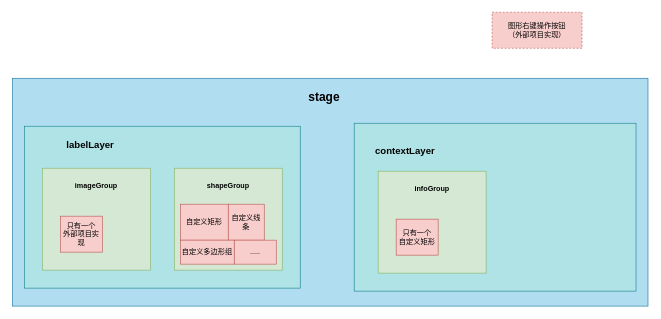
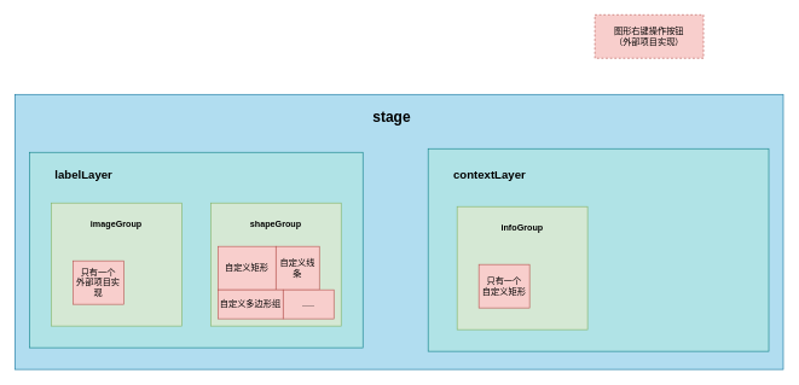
  <mxCell id="0" />
  <mxCell id="1" parent="0" />
  <mxCell id="2" value="" style="rounded=0;whiteSpace=wrap;html=1;fillColor=#b1ddf0;strokeColor=#10739e;" parent="1" vertex="1"><mxGeometry x="20" y="130" width="1060" height="380" as="geometry" /></mxCell>
  <mxCell id="3" value="" style="rounded=0;whiteSpace=wrap;html=1;fillColor=#b0e3e6;strokeColor=#0e8088;" parent="1" vertex="1"><mxGeometry x="40" y="210" width="460" height="270" as="geometry" /></mxCell>
  <mxCell id="4" value="" style="rounded=0;whiteSpace=wrap;html=1;fillColor=#b0e3e6;strokeColor=#0e8088;" parent="1" vertex="1"><mxGeometry x="590" y="205" width="470" height="280" as="geometry" /></mxCell>
  <mxCell id="5" value="" style="rounded=0;whiteSpace=wrap;html=1;fillColor=#d5e8d4;strokeColor=#82b366;" parent="1" vertex="1"><mxGeometry x="70" y="280" width="180" height="170" as="geometry" /></mxCell>
  <mxCell id="6" value="只有一个&lt;br&gt;外部项目实现" style="rounded=0;whiteSpace=wrap;html=1;fillColor=#f8cecc;strokeColor=#b85450;" parent="1" vertex="1"><mxGeometry x="100" y="360" width="70" height="60" as="geometry" /></mxCell>
  <mxCell id="7" value="imageGroup" style="text;html=1;strokeColor=none;fillColor=none;align=center;verticalAlign=middle;whiteSpace=wrap;rounded=0;fontStyle=1" parent="1" vertex="1"><mxGeometry x="125" y="300" width="70" height="20" as="geometry" /></mxCell>
  <mxCell id="8" value="" style="rounded=0;whiteSpace=wrap;html=1;fillColor=#d5e8d4;strokeColor=#82b366;" parent="1" vertex="1"><mxGeometry x="290" y="280" width="180" height="170" as="geometry" /></mxCell>
  <mxCell id="9" value="shapeGroup" style="text;html=1;strokeColor=none;fillColor=none;align=center;verticalAlign=middle;whiteSpace=wrap;rounded=0;fontStyle=1" parent="1" vertex="1"><mxGeometry x="345" y="300" width="70" height="20" as="geometry" /></mxCell>
  <mxCell id="10" value="自定义矩形" style="rounded=0;whiteSpace=wrap;html=1;fillColor=#f8cecc;strokeColor=#b85450;" parent="1" vertex="1"><mxGeometry x="300" y="340" width="80" height="60" as="geometry" /></mxCell>
  <mxCell id="11" value="自定义线条" style="rounded=0;whiteSpace=wrap;html=1;fillColor=#f8cecc;strokeColor=#b85450;" parent="1" vertex="1"><mxGeometry x="380" y="340" width="60" height="60" as="geometry" /></mxCell>
  <mxCell id="12" value="自定义多边形组" style="rounded=0;whiteSpace=wrap;html=1;fillColor=#f8cecc;strokeColor=#b85450;" parent="1" vertex="1"><mxGeometry x="300" y="400" width="90" height="40" as="geometry" /></mxCell>
  <mxCell id="13" value="....." style="rounded=0;whiteSpace=wrap;html=1;fillColor=#f8cecc;strokeColor=#b85450;" parent="1" vertex="1"><mxGeometry x="390" y="400" width="70" height="40" as="geometry" /></mxCell>
  <mxCell id="14" value="" style="rounded=0;whiteSpace=wrap;html=1;fillColor=#d5e8d4;strokeColor=#82b366;" parent="1" vertex="1"><mxGeometry x="630" y="285" width="180" height="170" as="geometry" /></mxCell>
  <mxCell id="15" value="只有一个&lt;br&gt;自定义矩形" style="rounded=0;whiteSpace=wrap;html=1;fillColor=#f8cecc;strokeColor=#b85450;" parent="1" vertex="1"><mxGeometry x="660" y="365" width="70" height="60" as="geometry" /></mxCell>
  <mxCell id="16" value="infoGroup" style="text;html=1;strokeColor=none;fillColor=none;align=center;verticalAlign=middle;whiteSpace=wrap;rounded=0;fontStyle=1" parent="1" vertex="1"><mxGeometry x="685" y="305" width="70" height="20" as="geometry" /></mxCell>
  <mxCell id="17" value="图形右键操作按钮&lt;br&gt;（外部项目实现）" style="rounded=0;whiteSpace=wrap;html=1;fillColor=#f8cecc;strokeColor=#b85450;dashed=1;" parent="1" vertex="1"><mxGeometry x="820" y="20" width="150" height="60" as="geometry" /></mxCell>
  <mxCell id="18" value="stage" style="text;html=1;align=center;verticalAlign=middle;whiteSpace=wrap;rounded=0;fontStyle=1;fontSize=20;" parent="1" vertex="1"><mxGeometry x="510" y="140" width="60" height="40" as="geometry" /></mxCell>
- <mxCell id="19" value="&lt;span style=&quot;font-size: 16px;&quot;&gt;labelLayer&lt;/span&gt;" style="text;html=1;strokeColor=none;fillColor=none;align=center;verticalAlign=middle;whiteSpace=wrap;rounded=0;fontSize=16;fontStyle=1" parent="1" vertex="1"><mxGeometry x="105" y="230" width="90" height="20" as="geometry" /></mxCell>
- <mxCell id="20" value="&lt;span style=&quot;font-size: 16px&quot;&gt;contextLayer&lt;/span&gt;" style="text;html=1;strokeColor=none;fillColor=none;align=center;verticalAlign=middle;whiteSpace=wrap;rounded=0;fontSize=16;fontStyle=1" parent="1" vertex="1"><mxGeometry x="630" y="240" width="90" height="20" as="geometry" /></mxCell>
+ <mxCell id="19" value="&lt;span style=&quot;font-size: 16px;&quot;&gt;labelLayer&lt;/span&gt;" style="text;html=1;strokeColor=none;fillColor=none;align=center;verticalAlign=middle;whiteSpace=wrap;rounded=0;fontSize=16;fontStyle=1" parent="1" vertex="1"><mxGeometry x="70" y="230" width="90" height="20" as="geometry" /></mxCell>
+ <mxCell id="20" value="&lt;span style=&quot;font-size: 16px&quot;&gt;contextLayer&lt;/span&gt;" style="text;html=1;strokeColor=none;fillColor=none;align=center;verticalAlign=middle;whiteSpace=wrap;rounded=0;fontSize=16;fontStyle=1" parent="1" vertex="1"><mxGeometry x="630" y="230" width="90" height="20" as="geometry" /></mxCell>
